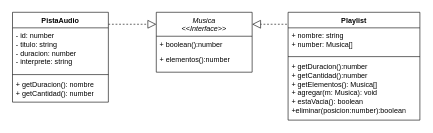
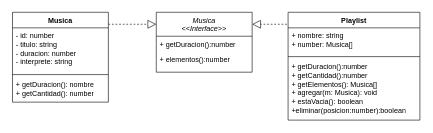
  <mxCell id="0" />
  <mxCell id="1" parent="0" />
  <mxCell id="2" value="Musica&#10;&lt;&lt;Interface&gt;&gt;" style="swimlane;fontStyle=2;align=center;verticalAlign=top;childLayout=stackLayout;horizontal=1;startSize=40;horizontalStack=0;resizeParent=1;resizeLast=0;collapsible=1;marginBottom=0;rounded=0;shadow=0;strokeWidth=1;" parent="1" vertex="1"><mxGeometry x="260" y="20" width="160" height="100" as="geometry"><mxRectangle x="220" y="120" width="160" height="26" as="alternateBounds" /></mxGeometry></mxCell>
- <mxCell id="3" value="+ boolean():number" style="text;align=left;verticalAlign=top;spacingLeft=4;spacingRight=4;overflow=hidden;rotatable=0;points=[[0,0.5],[1,0.5]];portConstraint=eastwest;" parent="2" vertex="1"><mxGeometry y="40" width="160" height="26" as="geometry" /></mxCell>
+ <mxCell id="3" value="+ getDuracion():number" style="text;align=left;verticalAlign=top;spacingLeft=4;spacingRight=4;overflow=hidden;rotatable=0;points=[[0,0.5],[1,0.5]];portConstraint=eastwest;" parent="2" vertex="1"><mxGeometry y="40" width="160" height="26" as="geometry" /></mxCell>
  <mxCell id="4" value="+ elementos():number" style="text;align=left;verticalAlign=top;spacingLeft=4;spacingRight=4;overflow=hidden;rotatable=0;points=[[0,0.5],[1,0.5]];portConstraint=eastwest;rounded=0;shadow=0;html=0;" parent="2" vertex="1"><mxGeometry y="66" width="160" height="26" as="geometry" /></mxCell>
  <mxCell id="5" value="" style="endArrow=block;dashed=1;endFill=0;endSize=12;html=1;rounded=0;" parent="1" edge="1"><mxGeometry width="160" relative="1" as="geometry"><mxPoint x="180" y="40" as="sourcePoint" /><mxPoint x="260" y="40" as="targetPoint" /></mxGeometry></mxCell>
- <mxCell id="6" value="PistaAudio" style="swimlane;fontStyle=1;align=center;verticalAlign=top;childLayout=stackLayout;horizontal=1;startSize=26;horizontalStack=0;resizeParent=1;resizeParentMax=0;resizeLast=0;collapsible=1;marginBottom=0;whiteSpace=wrap;html=1;" parent="1" vertex="1"><mxGeometry x="20" y="20" width="160" height="150" as="geometry" /></mxCell>
+ <mxCell id="6" value="Musica" style="swimlane;fontStyle=1;align=center;verticalAlign=top;childLayout=stackLayout;horizontal=1;startSize=26;horizontalStack=0;resizeParent=1;resizeParentMax=0;resizeLast=0;collapsible=1;marginBottom=0;whiteSpace=wrap;html=1;" parent="1" vertex="1"><mxGeometry x="20" y="20" width="160" height="150" as="geometry" /></mxCell>
  <mxCell id="7" value="- id: number&lt;br&gt;- titulo: string&lt;br&gt;- duracion: number&lt;br&gt;- interprete: string" style="text;strokeColor=none;fillColor=none;align=left;verticalAlign=top;spacingLeft=4;spacingRight=4;overflow=hidden;rotatable=0;points=[[0,0.5],[1,0.5]];portConstraint=eastwest;whiteSpace=wrap;html=1;" parent="6" vertex="1"><mxGeometry y="26" width="160" height="74" as="geometry" /></mxCell>
  <mxCell id="8" value="" style="line;strokeWidth=1;fillColor=none;align=left;verticalAlign=middle;spacingTop=-1;spacingLeft=3;spacingRight=3;rotatable=0;labelPosition=right;points=[];portConstraint=eastwest;strokeColor=inherit;" parent="6" vertex="1"><mxGeometry y="100" width="160" height="8" as="geometry" /></mxCell>
  <mxCell id="9" value="+ getDuracion(): nombre&lt;br&gt;+ getCantidad(): number" style="text;strokeColor=none;fillColor=none;align=left;verticalAlign=top;spacingLeft=4;spacingRight=4;overflow=hidden;rotatable=0;points=[[0,0.5],[1,0.5]];portConstraint=eastwest;whiteSpace=wrap;html=1;" parent="6" vertex="1"><mxGeometry y="108" width="160" height="42" as="geometry" /></mxCell>
  <mxCell id="10" value="" style="endArrow=block;dashed=1;endFill=0;endSize=12;html=1;rounded=0;" edge="1" parent="1"><mxGeometry width="160" relative="1" as="geometry"><mxPoint x="520" y="40" as="sourcePoint" /><mxPoint x="420" y="40" as="targetPoint" /></mxGeometry></mxCell>
  <mxCell id="11" value="Playlist" style="swimlane;fontStyle=1;align=center;verticalAlign=top;childLayout=stackLayout;horizontal=1;startSize=26;horizontalStack=0;resizeParent=1;resizeParentMax=0;resizeLast=0;collapsible=1;marginBottom=0;whiteSpace=wrap;html=1;" vertex="1" parent="1"><mxGeometry x="480" y="20" width="220" height="180" as="geometry" /></mxCell>
  <mxCell id="12" value="+ nombre: string&lt;br&gt;+ number: Musica[]" style="text;strokeColor=none;fillColor=none;align=left;verticalAlign=top;spacingLeft=4;spacingRight=4;overflow=hidden;rotatable=0;points=[[0,0.5],[1,0.5]];portConstraint=eastwest;whiteSpace=wrap;html=1;" vertex="1" parent="11"><mxGeometry y="26" width="220" height="44" as="geometry" /></mxCell>
  <mxCell id="13" value="" style="line;strokeWidth=1;fillColor=none;align=left;verticalAlign=middle;spacingTop=-1;spacingLeft=3;spacingRight=3;rotatable=0;labelPosition=right;points=[];portConstraint=eastwest;strokeColor=inherit;" vertex="1" parent="11"><mxGeometry y="70" width="220" height="8" as="geometry" /></mxCell>
  <mxCell id="14" value="+ getDuracion():number&lt;br&gt;+ getCantidad():number&lt;br&gt;+ getElementos(): Musica[]&lt;br&gt;+ agregar(m: Musica): void&lt;br&gt;+ estaVacia(): boolean&lt;br&gt;+eliminar(posicion:number):boolean" style="text;strokeColor=none;fillColor=none;align=left;verticalAlign=top;spacingLeft=4;spacingRight=4;overflow=hidden;rotatable=0;points=[[0,0.5],[1,0.5]];portConstraint=eastwest;whiteSpace=wrap;html=1;" vertex="1" parent="11"><mxGeometry y="78" width="220" height="102" as="geometry" /></mxCell>
